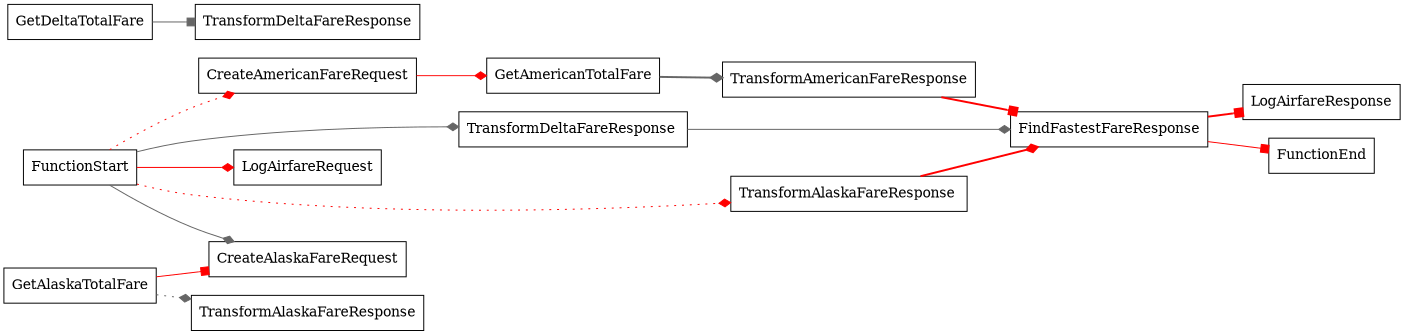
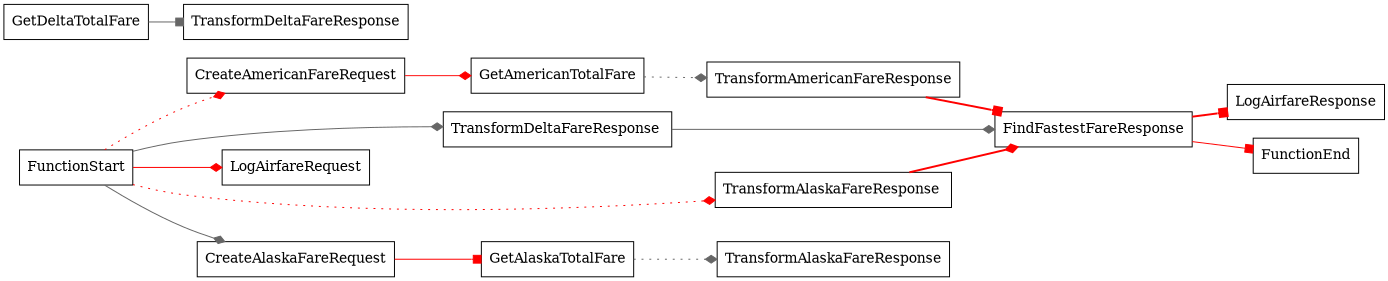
  digraph {
    rankdir=LR
    node [shape=record]
    edge [arrowhead=diamond color=red style=solid]
    CreateAmericanFareRequest
    GetAmericanTotalFare
    TransformAmericanFareResponse
    FindFastestFareResponse
    GetDeltaTotalFare
    TransformDeltaFareResponse
    "TransformDeltaFareResponse "
    LogAirfareResponse
    FunctionEnd
    GetAlaskaTotalFare
    TransformAlaskaFareResponse
    FunctionStart
    LogAirfareRequest
    "TransformAlaskaFareResponse "
    CreateAlaskaFareRequest
    CreateAmericanFareRequest -> GetAmericanTotalFare
-   GetAmericanTotalFare -> TransformAmericanFareResponse [color=gray40 style=bold]
+   GetAmericanTotalFare -> TransformAmericanFareResponse [color=gray40 style=dotted]
    TransformAmericanFareResponse -> FindFastestFareResponse [arrowhead=box style=bold]
    FindFastestFareResponse -> LogAirfareResponse [arrowhead=box style=bold]
    FindFastestFareResponse -> FunctionEnd [arrowhead=box]
    GetDeltaTotalFare -> TransformDeltaFareResponse [arrowhead=box color=gray40]
    "TransformDeltaFareResponse " -> FindFastestFareResponse [color=gray40]
    GetAlaskaTotalFare -> TransformAlaskaFareResponse [color=gray40 style=dotted]
    FunctionStart -> CreateAmericanFareRequest [style=dotted]
    FunctionStart -> "TransformDeltaFareResponse " [color=gray40]
    FunctionStart -> LogAirfareRequest
    FunctionStart -> "TransformAlaskaFareResponse " [style=dotted]
    FunctionStart -> CreateAlaskaFareRequest [color=gray40]
    "TransformAlaskaFareResponse " -> FindFastestFareResponse [style=bold]
-   GetAlaskaTotalFare -> CreateAlaskaFareRequest [arrowhead=box]
+   CreateAlaskaFareRequest -> GetAlaskaTotalFare [arrowhead=box]
  }
